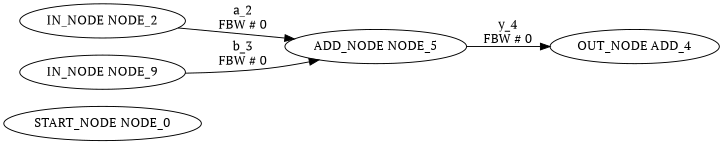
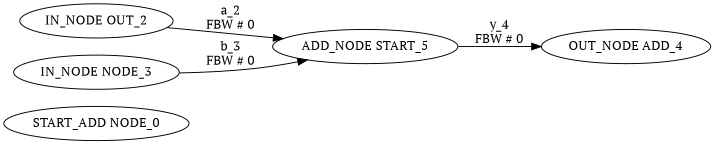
  digraph {
    fontname="PT Serif"
    rankdir=LR
    node [fontname="PT Serif"]
    edge [fontname="PT Serif"]
-   n1 [label="START_NODE NODE_0"]
-   n2 [label="IN_NODE NODE_2"]
-   n3 [label="ADD_NODE NODE_5"]
+   n1 [label="START_ADD NODE_0"]
+   n2 [label="IN_NODE OUT_2"]
+   n3 [label="ADD_NODE START_5"]
    n4 [label="OUT_NODE ADD_4"]
-   n5 [label="IN_NODE NODE_9"]
+   n5 [label="IN_NODE NODE_3"]
    n2 -> n3 [label="a_2\nFBW # 0"]
    n3 -> n4 [label="y_4\nFBW # 0"]
    n5 -> n3 [label="b_3\nFBW # 0"]
  }
